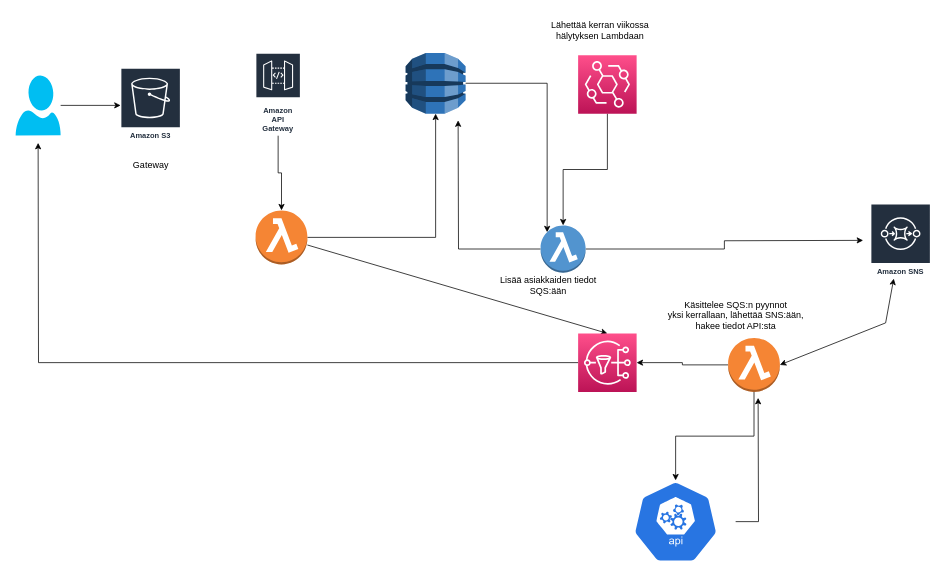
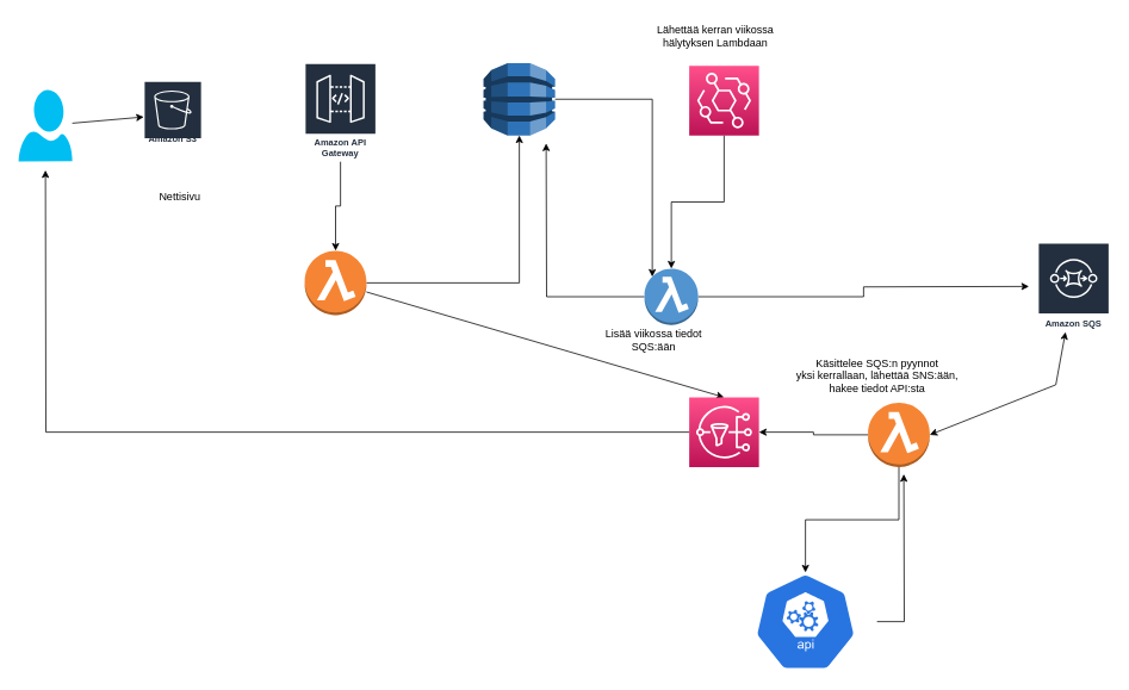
  <mxCell id="0" />
  <mxCell id="1" parent="0" />
  <mxCell id="2" style="edgeStyle=orthogonalEdgeStyle;rounded=0;orthogonalLoop=1;jettySize=auto;html=1;entryX=0.5;entryY=1;entryDx=0;entryDy=0;entryPerimeter=0;" edge="1" parent="1" source="4" target="9"><mxGeometry relative="1" as="geometry" /></mxCell>
  <mxCell id="3" style="rounded=0;orthogonalLoop=1;jettySize=auto;html=1;entryX=0.5;entryY=0;entryDx=0;entryDy=0;entryPerimeter=0;" edge="1" parent="1" source="4" target="11"><mxGeometry relative="1" as="geometry" /></mxCell>
  <mxCell id="4" value="" style="outlineConnect=0;dashed=0;verticalLabelPosition=bottom;verticalAlign=top;align=center;html=1;shape=mxgraph.aws3.lambda_function;fillColor=#F58534;gradientColor=none;" vertex="1" parent="1"><mxGeometry x="340" y="280" width="69" height="72" as="geometry" /></mxCell>
- <mxCell id="5" value="Amazon S3" style="sketch=0;outlineConnect=0;fontColor=#232F3E;gradientColor=none;strokeColor=#ffffff;fillColor=#232F3E;dashed=0;verticalLabelPosition=middle;verticalAlign=bottom;align=center;html=1;whiteSpace=wrap;fontSize=10;fontStyle=1;spacing=3;shape=mxgraph.aws4.productIcon;prIcon=mxgraph.aws4.s3;" vertex="1" parent="1"><mxGeometry x="160" y="90" width="80" height="100" as="geometry" /></mxCell>
+ <mxCell id="5" value="Amazon S3" style="sketch=0;outlineConnect=0;fontColor=#232F3E;gradientColor=none;strokeColor=#ffffff;fillColor=#232F3E;dashed=0;verticalLabelPosition=middle;verticalAlign=bottom;align=center;html=1;whiteSpace=wrap;fontSize=10;fontStyle=1;spacing=3;shape=mxgraph.aws4.productIcon;prIcon=mxgraph.aws4.s3;" vertex="1" parent="1"><mxGeometry x="160" y="90" width="65" height="75" as="geometry" /></mxCell>
  <mxCell id="6" style="edgeStyle=orthogonalEdgeStyle;rounded=0;orthogonalLoop=1;jettySize=auto;html=1;entryX=0.5;entryY=0;entryDx=0;entryDy=0;entryPerimeter=0;" edge="1" parent="1" source="7" target="15"><mxGeometry relative="1" as="geometry" /></mxCell>
  <mxCell id="7" value="" style="sketch=0;points=[[0,0,0],[0.25,0,0],[0.5,0,0],[0.75,0,0],[1,0,0],[0,1,0],[0.25,1,0],[0.5,1,0],[0.75,1,0],[1,1,0],[0,0.25,0],[0,0.5,0],[0,0.75,0],[1,0.25,0],[1,0.5,0],[1,0.75,0]];outlineConnect=0;fontColor=#232F3E;gradientColor=#FF4F8B;gradientDirection=north;fillColor=#BC1356;strokeColor=#ffffff;dashed=0;verticalLabelPosition=bottom;verticalAlign=top;align=center;html=1;fontSize=12;fontStyle=0;aspect=fixed;shape=mxgraph.aws4.resourceIcon;resIcon=mxgraph.aws4.eventbridge;" vertex="1" parent="1"><mxGeometry x="770" y="73" width="78" height="78" as="geometry" /></mxCell>
  <mxCell id="8" style="edgeStyle=orthogonalEdgeStyle;rounded=0;orthogonalLoop=1;jettySize=auto;html=1;entryX=0.145;entryY=0.145;entryDx=0;entryDy=0;entryPerimeter=0;" edge="1" parent="1" source="9" target="15"><mxGeometry relative="1" as="geometry" /></mxCell>
  <mxCell id="9" value="" style="outlineConnect=0;dashed=0;verticalLabelPosition=bottom;verticalAlign=top;align=center;html=1;shape=mxgraph.aws3.dynamo_db;fillColor=#2E73B8;gradientColor=none;" vertex="1" parent="1"><mxGeometry x="540" y="70" width="80" height="81" as="geometry" /></mxCell>
  <mxCell id="10" style="edgeStyle=orthogonalEdgeStyle;rounded=0;orthogonalLoop=1;jettySize=auto;html=1;" edge="1" parent="1" source="11"><mxGeometry relative="1" as="geometry"><mxPoint x="50" y="190" as="targetPoint" /></mxGeometry></mxCell>
  <mxCell id="11" value="" style="sketch=0;points=[[0,0,0],[0.25,0,0],[0.5,0,0],[0.75,0,0],[1,0,0],[0,1,0],[0.25,1,0],[0.5,1,0],[0.75,1,0],[1,1,0],[0,0.25,0],[0,0.5,0],[0,0.75,0],[1,0.25,0],[1,0.5,0],[1,0.75,0]];outlineConnect=0;fontColor=#232F3E;gradientColor=#FF4F8B;gradientDirection=north;fillColor=#BC1356;strokeColor=#ffffff;dashed=0;verticalLabelPosition=bottom;verticalAlign=top;align=center;html=1;fontSize=12;fontStyle=0;aspect=fixed;shape=mxgraph.aws4.resourceIcon;resIcon=mxgraph.aws4.sns;" vertex="1" parent="1"><mxGeometry x="770" y="444" width="78" height="78" as="geometry" /></mxCell>
- <mxCell id="12" value="Amazon SNS" style="sketch=0;outlineConnect=0;fontColor=#232F3E;gradientColor=none;strokeColor=#ffffff;fillColor=#232F3E;dashed=0;verticalLabelPosition=middle;verticalAlign=bottom;align=center;html=1;whiteSpace=wrap;fontSize=10;fontStyle=1;spacing=3;shape=mxgraph.aws4.productIcon;prIcon=mxgraph.aws4.sqs;" vertex="1" parent="1"><mxGeometry x="1160" y="271" width="80" height="100" as="geometry" /></mxCell>
+ <mxCell id="12" value="Amazon SQS" style="sketch=0;outlineConnect=0;fontColor=#232F3E;gradientColor=none;strokeColor=#ffffff;fillColor=#232F3E;dashed=0;verticalLabelPosition=middle;verticalAlign=bottom;align=center;html=1;whiteSpace=wrap;fontSize=10;fontStyle=1;spacing=3;shape=mxgraph.aws4.productIcon;prIcon=mxgraph.aws4.sqs;" vertex="1" parent="1"><mxGeometry x="1160" y="271" width="80" height="100" as="geometry" /></mxCell>
  <mxCell id="13" style="edgeStyle=orthogonalEdgeStyle;rounded=0;orthogonalLoop=1;jettySize=auto;html=1;" edge="1" parent="1" source="15"><mxGeometry relative="1" as="geometry"><mxPoint x="610" y="160" as="targetPoint" /></mxGeometry></mxCell>
  <mxCell id="14" style="edgeStyle=orthogonalEdgeStyle;rounded=0;orthogonalLoop=1;jettySize=auto;html=1;" edge="1" parent="1" source="15"><mxGeometry relative="1" as="geometry"><mxPoint x="1150" y="320" as="targetPoint" /></mxGeometry></mxCell>
  <mxCell id="15" value="" style="outlineConnect=0;dashed=0;verticalLabelPosition=bottom;verticalAlign=top;align=center;html=1;shape=mxgraph.aws3.lambda_function;fillColor=#5294CF;gradientColor=none;" vertex="1" parent="1"><mxGeometry x="720" y="300" width="60" height="63" as="geometry" /></mxCell>
- <mxCell id="16" value="Gateway" style="text;html=1;align=center;verticalAlign=middle;resizable=0;points=[];autosize=1;strokeColor=none;fillColor=none;" vertex="1" parent="1"><mxGeometry x="165" y="205" width="70" height="30" as="geometry" /></mxCell>
+ <mxCell id="16" value="Nettisivu" style="text;html=1;align=center;verticalAlign=middle;resizable=0;points=[];autosize=1;strokeColor=none;fillColor=none;" vertex="1" parent="1"><mxGeometry x="165" y="205" width="70" height="30" as="geometry" /></mxCell>
  <mxCell id="17" style="edgeStyle=orthogonalEdgeStyle;rounded=0;orthogonalLoop=1;jettySize=auto;html=1;" edge="1" parent="1" source="18" target="4"><mxGeometry relative="1" as="geometry" /></mxCell>
- <mxCell id="18" value="Amazon API Gateway" style="sketch=0;outlineConnect=0;fontColor=#232F3E;gradientColor=none;strokeColor=#ffffff;fillColor=#232F3E;dashed=0;verticalLabelPosition=middle;verticalAlign=bottom;align=center;html=1;whiteSpace=wrap;fontSize=10;fontStyle=1;spacing=3;shape=mxgraph.aws4.productIcon;prIcon=mxgraph.aws4.api_gateway;" vertex="1" parent="1"><mxGeometry x="340" y="70" width="60" height="110" as="geometry" /></mxCell>
+ <mxCell id="18" value="Amazon API Gateway" style="sketch=0;outlineConnect=0;fontColor=#232F3E;gradientColor=none;strokeColor=#ffffff;fillColor=#232F3E;dashed=0;verticalLabelPosition=middle;verticalAlign=bottom;align=center;html=1;whiteSpace=wrap;fontSize=10;fontStyle=1;spacing=3;shape=mxgraph.aws4.productIcon;prIcon=mxgraph.aws4.api_gateway;" vertex="1" parent="1"><mxGeometry x="340" y="70" width="80" height="110" as="geometry" /></mxCell>
  <mxCell id="19" style="edgeStyle=orthogonalEdgeStyle;rounded=0;orthogonalLoop=1;jettySize=auto;html=1;entryX=1;entryY=0.5;entryDx=0;entryDy=0;entryPerimeter=0;" edge="1" parent="1" source="21" target="11"><mxGeometry relative="1" as="geometry" /></mxCell>
  <mxCell id="20" style="edgeStyle=orthogonalEdgeStyle;rounded=0;orthogonalLoop=1;jettySize=auto;html=1;entryX=0.5;entryY=0;entryDx=0;entryDy=0;entryPerimeter=0;" edge="1" parent="1" source="21" target="23"><mxGeometry relative="1" as="geometry" /></mxCell>
  <mxCell id="21" value="" style="outlineConnect=0;dashed=0;verticalLabelPosition=bottom;verticalAlign=top;align=center;html=1;shape=mxgraph.aws3.lambda_function;fillColor=#F58534;gradientColor=none;" vertex="1" parent="1"><mxGeometry x="970" y="450" width="69" height="72" as="geometry" /></mxCell>
  <mxCell id="22" style="edgeStyle=orthogonalEdgeStyle;rounded=0;orthogonalLoop=1;jettySize=auto;html=1;" edge="1" parent="1" source="23"><mxGeometry relative="1" as="geometry"><mxPoint x="1010" y="530" as="targetPoint" /></mxGeometry></mxCell>
  <mxCell id="23" value="" style="sketch=0;html=1;dashed=0;whitespace=wrap;fillColor=#2875E2;strokeColor=#ffffff;points=[[0.005,0.63,0],[0.1,0.2,0],[0.9,0.2,0],[0.5,0,0],[0.995,0.63,0],[0.72,0.99,0],[0.5,1,0],[0.28,0.99,0]];verticalLabelPosition=bottom;align=center;verticalAlign=top;shape=mxgraph.kubernetes.icon;prIcon=api" vertex="1" parent="1"><mxGeometry x="820" y="640" width="160" height="110" as="geometry" /></mxCell>
  <mxCell id="24" value="Lähettää kerran viikossa&lt;br&gt;hälytyksen Lambdaan&lt;br&gt;" style="text;html=1;align=center;verticalAlign=middle;resizable=0;points=[];autosize=1;strokeColor=none;fillColor=none;" vertex="1" parent="1"><mxGeometry x="724" y="20" width="150" height="40" as="geometry" /></mxCell>
- <mxCell id="25" value="Lisää asiakkaiden tiedot&lt;br&gt;SQS:ään&lt;br&gt;" style="text;html=1;align=center;verticalAlign=middle;resizable=0;points=[];autosize=1;strokeColor=none;fillColor=none;" vertex="1" parent="1"><mxGeometry x="655" y="360" width="150" height="40" as="geometry" /></mxCell>
+ <mxCell id="25" value="Lisää viikossa tiedot&lt;br&gt;SQS:ään&lt;br&gt;" style="text;html=1;align=center;verticalAlign=middle;resizable=0;points=[];autosize=1;strokeColor=none;fillColor=none;" vertex="1" parent="1"><mxGeometry x="655" y="360" width="150" height="40" as="geometry" /></mxCell>
  <mxCell id="26" value="Käsittelee SQS:n pyynnot&lt;br&gt;yksi kerrallaan, lähettää SNS:ään,&lt;br&gt;hakee tiedot API:sta&lt;br&gt;" style="text;html=1;align=center;verticalAlign=middle;resizable=0;points=[];autosize=1;strokeColor=none;fillColor=none;" vertex="1" parent="1"><mxGeometry x="880" y="390" width="200" height="60" as="geometry" /></mxCell>
  <mxCell id="27" style="edgeStyle=none;rounded=0;orthogonalLoop=1;jettySize=auto;html=1;" edge="1" parent="1" source="28" target="5"><mxGeometry relative="1" as="geometry" /></mxCell>
  <mxCell id="28" value="" style="verticalLabelPosition=bottom;html=1;verticalAlign=top;align=center;strokeColor=none;fillColor=#00BEF2;shape=mxgraph.azure.user;" vertex="1" parent="1"><mxGeometry x="20" y="100" width="60" height="80" as="geometry" /></mxCell>
  <mxCell id="29" value="" style="endArrow=classic;startArrow=classic;html=1;rounded=0;exitX=1;exitY=0.5;exitDx=0;exitDy=0;exitPerimeter=0;" edge="1" parent="1" source="21" target="12"><mxGeometry width="50" height="50" relative="1" as="geometry"><mxPoint x="700" y="440" as="sourcePoint" /><mxPoint x="770" y="390" as="targetPoint" /><Array as="points"><mxPoint x="1180" y="430" /></Array></mxGeometry></mxCell>
